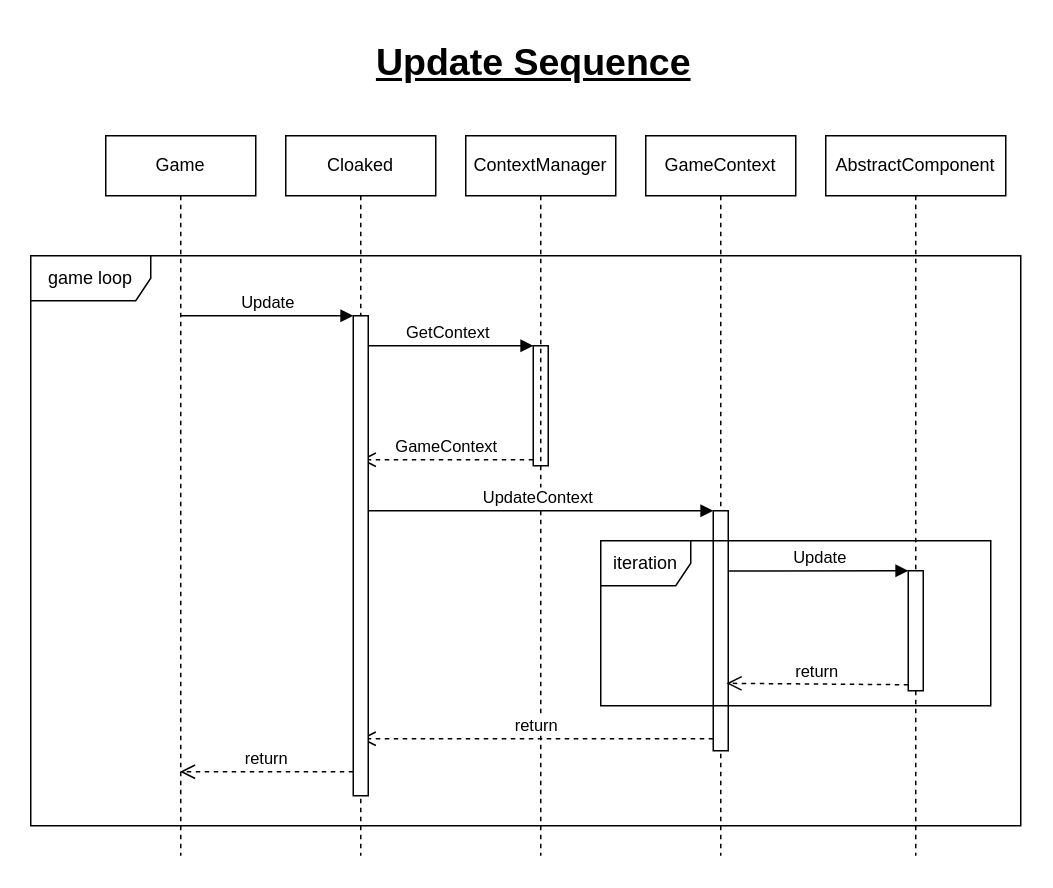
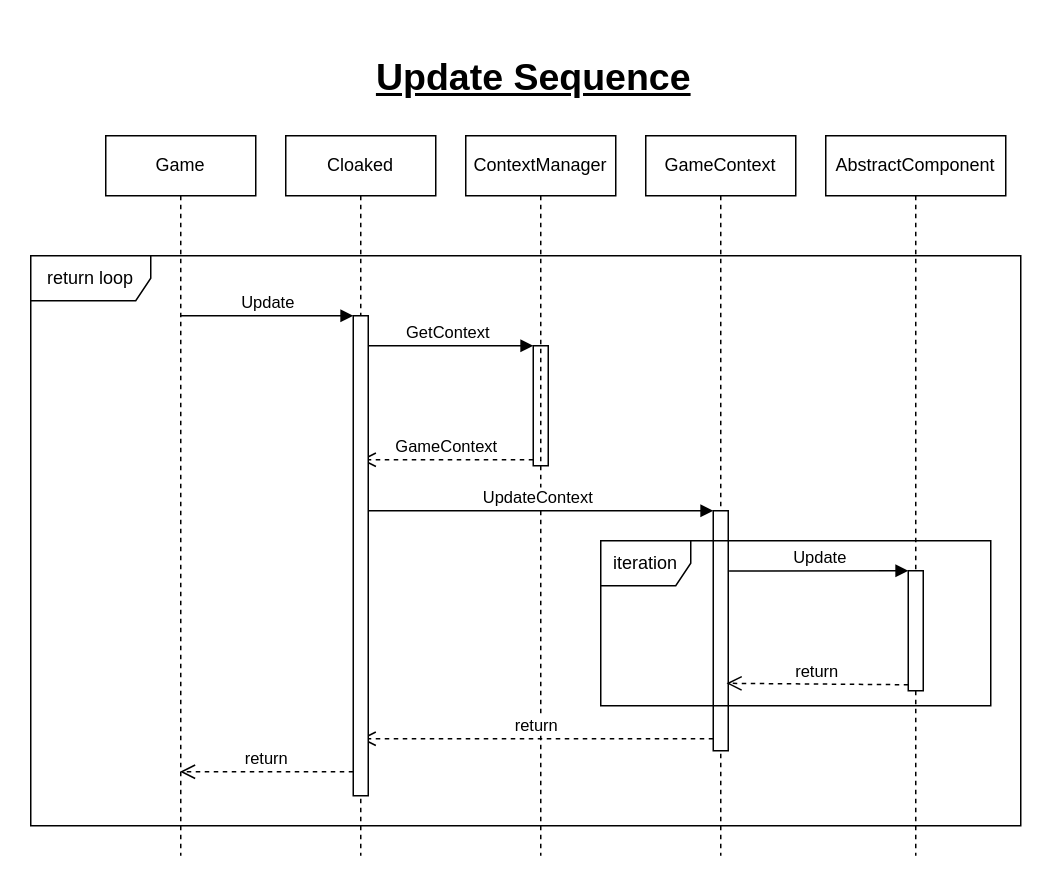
  <mxCell id="0" />
  <mxCell id="1" parent="0" />
  <mxCell id="2" value="" style="html=1;points=[];perimeter=orthogonalPerimeter;" vertex="1" parent="1"><mxGeometry x="355" y="230" width="10" height="80" as="geometry" /></mxCell>
  <mxCell id="3" value="GetContext" style="html=1;verticalAlign=bottom;endArrow=block;entryX=0;entryY=0;" edge="1" target="2" parent="1"><mxGeometry relative="1" as="geometry"><mxPoint x="240" y="230" as="sourcePoint" /></mxGeometry></mxCell>
  <mxCell id="4" value="GameContext" style="html=1;verticalAlign=bottom;endArrow=open;dashed=1;endSize=8;exitX=0;exitY=0.95;" edge="1" source="2" parent="1"><mxGeometry relative="1" as="geometry"><mxPoint x="240" y="306" as="targetPoint" /></mxGeometry></mxCell>
  <mxCell id="5" value="Cloaked" style="shape=umlLifeline;perimeter=lifelinePerimeter;whiteSpace=wrap;html=1;container=1;collapsible=0;recursiveResize=0;outlineConnect=0;" vertex="1" parent="1"><mxGeometry x="190" y="90" width="100" height="480" as="geometry" /></mxCell>
  <mxCell id="6" value="ContextManager" style="shape=umlLifeline;perimeter=lifelinePerimeter;whiteSpace=wrap;html=1;container=1;collapsible=0;recursiveResize=0;outlineConnect=0;" vertex="1" parent="1"><mxGeometry x="310" y="90" width="100" height="480" as="geometry" /></mxCell>
  <mxCell id="7" value="GameContext" style="shape=umlLifeline;perimeter=lifelinePerimeter;whiteSpace=wrap;html=1;container=1;collapsible=0;recursiveResize=0;outlineConnect=0;" vertex="1" parent="1"><mxGeometry x="430" y="90" width="100" height="480" as="geometry" /></mxCell>
  <mxCell id="8" value="" style="html=1;points=[];perimeter=orthogonalPerimeter;" vertex="1" parent="1"><mxGeometry x="475" y="340" width="10" height="160" as="geometry" /></mxCell>
  <mxCell id="9" value="UpdateContext" style="html=1;verticalAlign=bottom;endArrow=block;entryX=0;entryY=0;" edge="1" target="8" parent="1"><mxGeometry relative="1" as="geometry"><mxPoint x="240" y="340" as="sourcePoint" /></mxGeometry></mxCell>
  <mxCell id="10" value="return" style="html=1;verticalAlign=bottom;endArrow=open;dashed=1;endSize=8;exitX=0;exitY=0.95;" edge="1" source="8" parent="1"><mxGeometry relative="1" as="geometry"><mxPoint x="239.929" y="492" as="targetPoint" /></mxGeometry></mxCell>
  <mxCell id="11" value="AbstractComponent" style="shape=umlLifeline;perimeter=lifelinePerimeter;whiteSpace=wrap;html=1;container=1;collapsible=0;recursiveResize=0;outlineConnect=0;" vertex="1" parent="1"><mxGeometry x="550" y="90" width="120" height="480" as="geometry" /></mxCell>
  <mxCell id="12" value="" style="html=1;points=[];perimeter=orthogonalPerimeter;" vertex="1" parent="1"><mxGeometry x="605" y="380" width="10" height="80" as="geometry" /></mxCell>
  <mxCell id="13" value="Update" style="html=1;verticalAlign=bottom;endArrow=block;entryX=0;entryY=0;exitX=1.057;exitY=0.251;exitDx=0;exitDy=0;exitPerimeter=0;" edge="1" target="12" parent="1" source="8"><mxGeometry relative="1" as="geometry"><mxPoint x="480" y="380" as="sourcePoint" /></mxGeometry></mxCell>
  <mxCell id="14" value="return" style="html=1;verticalAlign=bottom;endArrow=open;dashed=1;endSize=8;exitX=0;exitY=0.95;entryX=0.886;entryY=0.719;entryDx=0;entryDy=0;entryPerimeter=0;" edge="1" source="12" parent="1" target="8"><mxGeometry relative="1" as="geometry"><mxPoint x="490" y="456" as="targetPoint" /></mxGeometry></mxCell>
  <mxCell id="15" value="iteration" style="shape=umlFrame;whiteSpace=wrap;html=1;width=60;height=30;" vertex="1" parent="1"><mxGeometry x="400" y="360" width="260" height="110" as="geometry" /></mxCell>
  <mxCell id="16" value="Game" style="shape=umlLifeline;perimeter=lifelinePerimeter;whiteSpace=wrap;html=1;container=1;collapsible=0;recursiveResize=0;outlineConnect=0;" vertex="1" parent="1"><mxGeometry x="70" y="90" width="100" height="480" as="geometry" /></mxCell>
  <mxCell id="17" value="" style="html=1;points=[];perimeter=orthogonalPerimeter;" vertex="1" parent="1"><mxGeometry x="235" y="210" width="10" height="320" as="geometry" /></mxCell>
  <mxCell id="18" value="Update" style="html=1;verticalAlign=bottom;endArrow=block;entryX=0;entryY=0;" edge="1" target="17" parent="1"><mxGeometry relative="1" as="geometry"><mxPoint x="120" y="210" as="sourcePoint" /></mxGeometry></mxCell>
  <mxCell id="19" value="return" style="html=1;verticalAlign=bottom;endArrow=open;dashed=1;endSize=8;exitX=0;exitY=0.95;" edge="1" source="17" parent="1" target="16"><mxGeometry relative="1" as="geometry"><mxPoint x="120" y="286" as="targetPoint" /></mxGeometry></mxCell>
- <mxCell id="20" value="Update Sequence" style="text;html=1;align=center;verticalAlign=middle;resizable=0;points=[];autosize=1;fontSize=25;fontStyle=5" vertex="1" parent="1"><mxGeometry x="240" y="20" width="230" height="40" as="geometry" /></mxCell>
- <mxCell id="21" value="game loop" style="shape=umlFrame;whiteSpace=wrap;html=1;width=80;height=30;" vertex="1" parent="1"><mxGeometry x="20" y="170" width="660" height="380" as="geometry" /></mxCell>
+ <mxCell id="20" value="Update Sequence" style="text;html=1;align=center;verticalAlign=middle;resizable=0;points=[];autosize=1;fontSize=25;fontStyle=5" vertex="1" parent="1"><mxGeometry x="240" y="30" width="230" height="40" as="geometry" /></mxCell>
+ <mxCell id="21" value="return loop" style="shape=umlFrame;whiteSpace=wrap;html=1;width=80;height=30;" vertex="1" parent="1"><mxGeometry x="20" y="170" width="660" height="380" as="geometry" /></mxCell>
